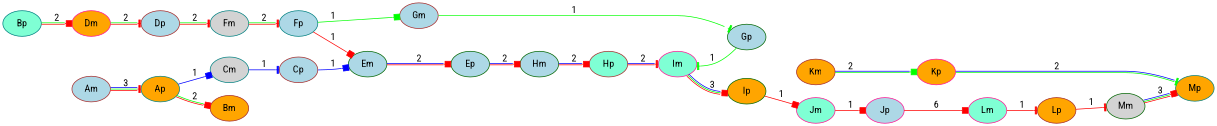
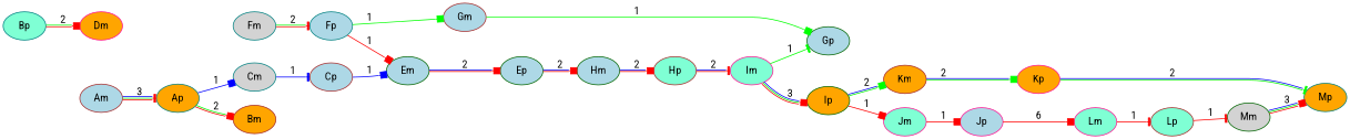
  digraph {
    fontname="Roboto Condensed"
    rankdir=LR
    node [color=brown fillcolor=lightblue fontname="Roboto Condensed" style=filled]
    edge [arrowhead=box color=red fontname="Roboto Condensed"]
    Ap [color=teal fillcolor=orange]
    Am
    Bm [fillcolor=orange]
    Cm [color=teal fillcolor=lightgrey]
    Cp
    Bp [color=teal fillcolor=aquamarine]
    Dm [color=deeppink fillcolor=orange]
    Em [color=darkgreen]
-   Dp
    Fm [color=teal fillcolor=lightgrey]
    Ep [color=darkgreen]
    Hm [color=darkgreen]
    Fp [color=teal]
    Gm
    Hp [fillcolor=aquamarine]
    Im [color=deeppink fillcolor=aquamarine]
    Gp [color=darkgreen]
    Ip [color=darkgreen fillcolor=orange]
    Km [fillcolor=orange]
    Jm [color=deeppink fillcolor=aquamarine]
    Kp [color=deeppink fillcolor=orange]
    Jp [color=deeppink]
    Mp [color=teal fillcolor=orange]
    Lm [color=deeppink fillcolor=aquamarine]
    Mm [color=darkgreen fillcolor=lightgrey]
-   Lp [fillcolor=orange]
+   Lp [fillcolor=aquamarine]
    Ap -> Bm [color="red:green" label=2]
    Ap -> Cm [color=blue label=1]
    Am -> Ap [arrowhead=tee color="red:green:blue" label=3]
    Cm -> Cp [arrowhead=tee color=blue label=1]
    Cp -> Em [color=blue label=1]
    Bp -> Dm [color="red:green" label=2]
-   Dm -> Dp [arrowhead=tee color="red:green" label=2]
    Em -> Ep [color="red:blue" label=2]
-   Dp -> Fm [arrowhead=tee color="red:green" label=2]
    Fm -> Fp [arrowhead=tee color="red:green" label=2]
    Ep -> Hm [color="red:blue" label=2]
    Hm -> Hp [color="red:blue" label=2]
    Fp -> Em [label=1]
    Fp -> Gm [color=green label=1]
-   Gm -> Gp [arrowhead=tee color=green label=1]
+   Gm -> Gp [color=green label=1]
    Hp -> Im [arrowhead=tee color="red:blue" label=2]
    Im -> Ip [color="red:green:blue" label=3]
-   Gp -> Im [arrowhead=tee color=green label=1]
+   Im -> Gp [arrowhead=tee color=green label=1]
+   Ip -> Km [color="green:blue" label=2]
    Ip -> Jm [label=1]
    Km -> Kp [color="green:blue" label=2]
    Jm -> Jp [label=1]
    Kp -> Mp [arrowhead=tee color="green:blue" label=2]
    Jp -> Lm [label=6]
    Lm -> Lp [arrowhead=tee label=1]
    Mm -> Mp [color="red:green:blue" label=3]
    Lp -> Mm [arrowhead=tee label=1]
  }
